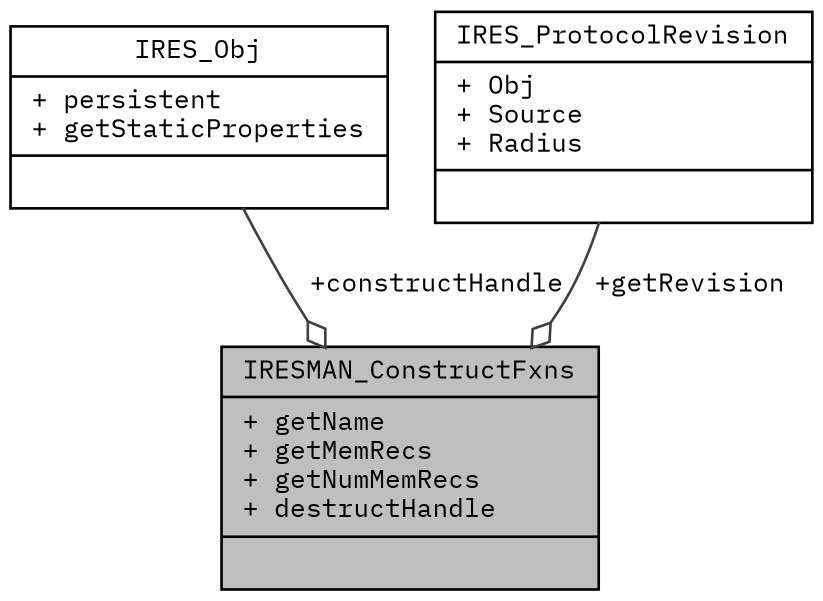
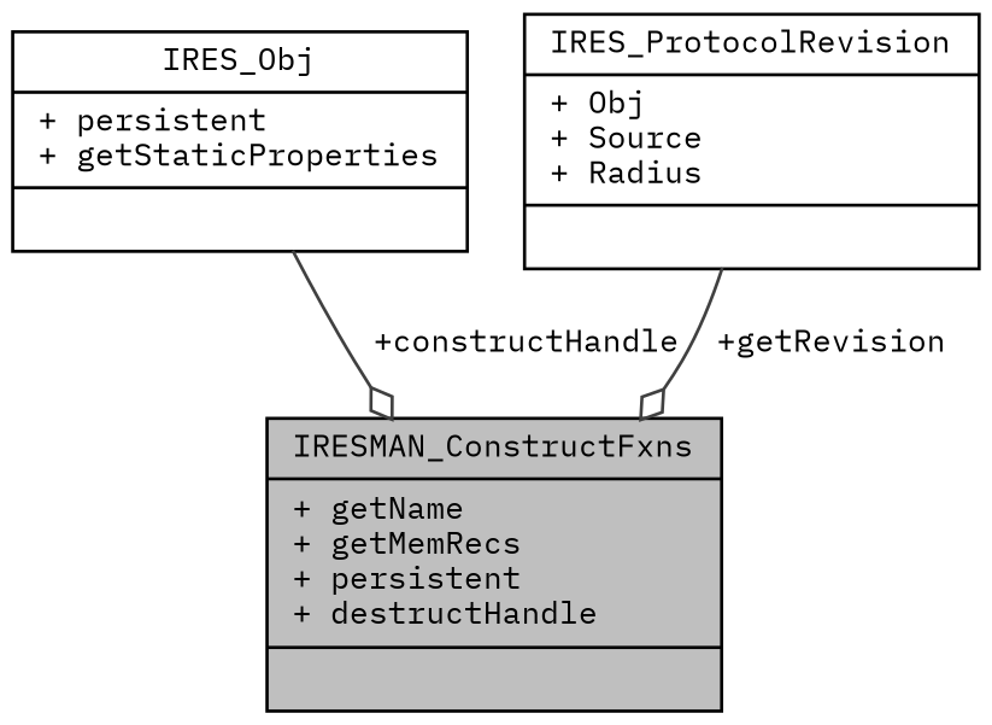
  digraph {
    fontname="IBM Plex Mono"
    node [color=black fillcolor=white fontname="IBM Plex Mono" fontsize=10 shape=record style=filled]
    edge [arrowhead=odiamond color=grey25 fontname="IBM Plex Mono" fontsize=10 labelfontname=Helvetica labelfontsize=10 style=solid]
-   n1 [fillcolor=grey75 fontcolor=black height=0.2 label="{IRESMAN_ConstructFxns\n|+ getName\l+ getMemRecs\l+ getNumMemRecs\l+ destructHandle\l|}" width=0.4]
+   n1 [fillcolor=grey75 fontcolor=black height=0.2 label="{IRESMAN_ConstructFxns\n|+ getName\l+ getMemRecs\l+ persistent\l+ destructHandle\l|}" width=0.4]
    n2 [height=0.2 label="{IRES_Obj\n|+ persistent\l+ getStaticProperties\l|}" width=0.4]
    n3 [height=0.2 label="{IRES_ProtocolRevision\n|+ Obj\l+ Source\l+ Radius\l|}" width=0.4]
    n2 -> n1 [label=" +constructHandle"]
    n3 -> n1 [label=" +getRevision"]
  }
